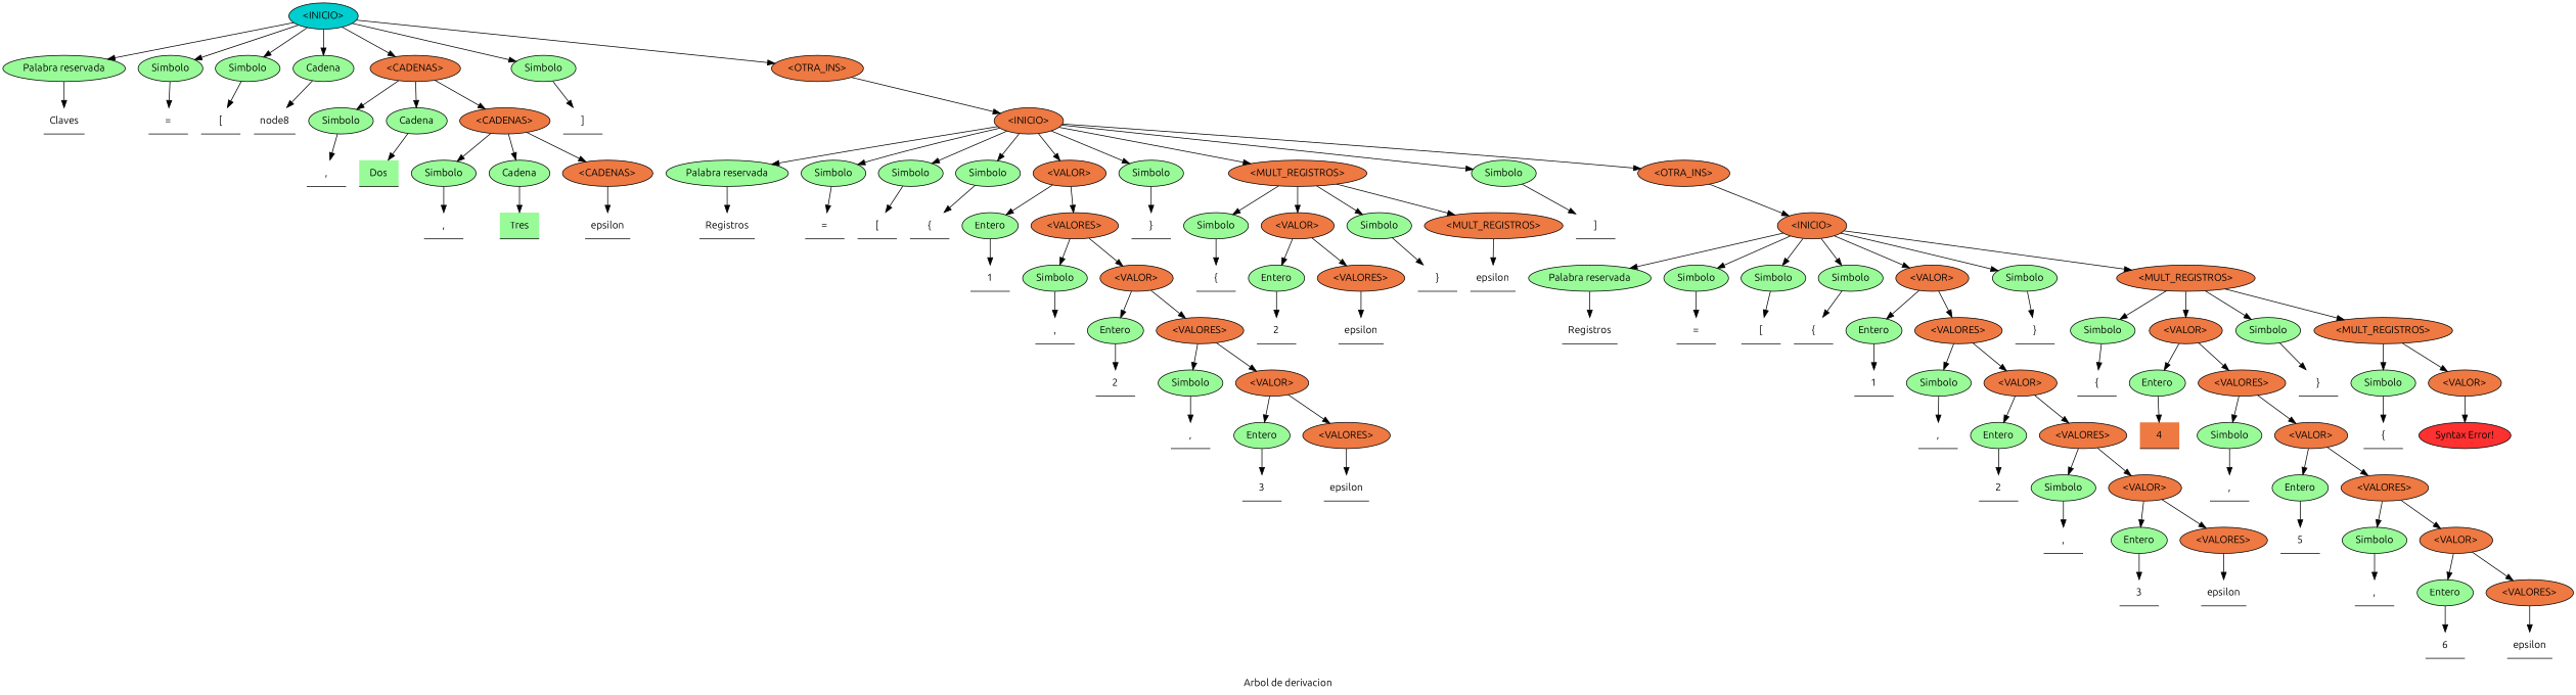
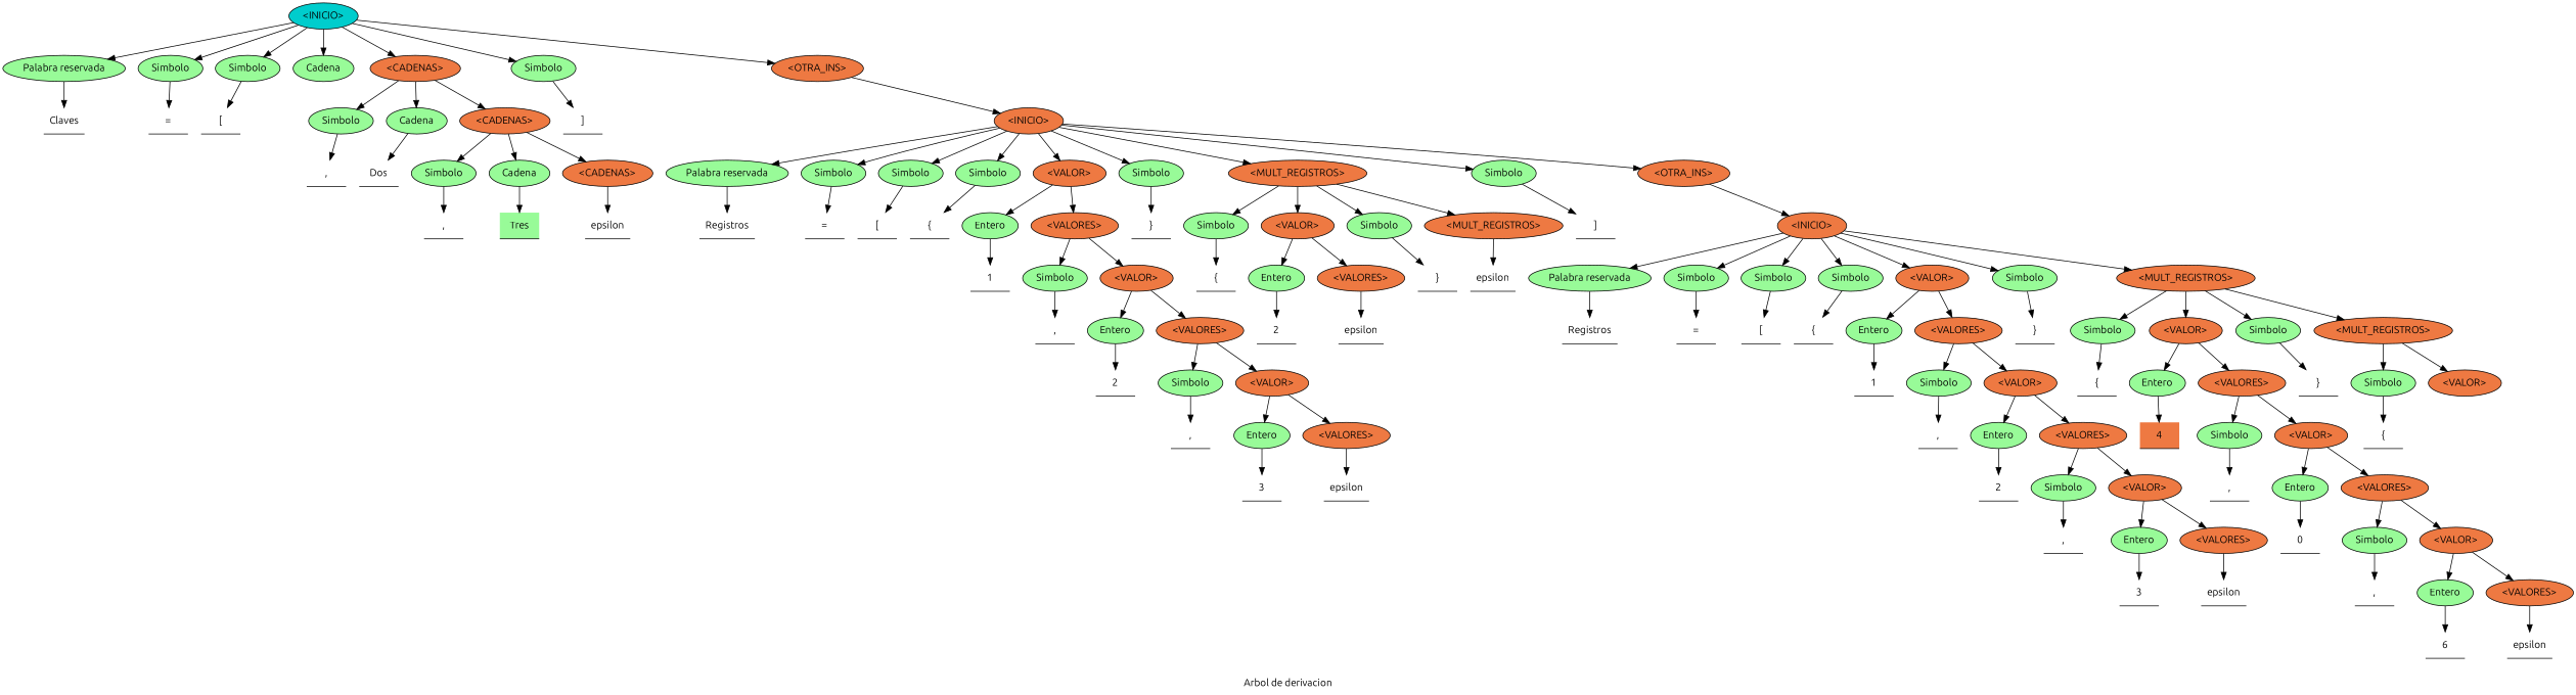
  digraph {
    fontname=Ubuntu
    label="Arbol de derivacion"
    node [fillcolor=white fontname=Ubuntu style=filled]
    edge [fontname=Ubuntu]
    n1 [fillcolor=cyan3 label="<INICIO>"]
    n2 [fillcolor=palegreen label="Palabra reservada"]
    n3 [fillcolor=palegreen label=Simbolo]
    n4 [fillcolor=palegreen label=Simbolo]
    n5 [fillcolor=palegreen label=Cadena]
    n6 [fillcolor=sienna2 label="<CADENAS>"]
    n7 [fillcolor=palegreen label=Simbolo]
    n8 [fillcolor=sienna2 label="<OTRA_INS>"]
    n9 [label=Claves shape=underline]
    n10 [label="=" shape=underline]
    n11 [label="[" shape=underline]
-   node8 [shape=underline]
    n13 [fillcolor=palegreen label=Simbolo]
    n14 [fillcolor=palegreen label=Cadena]
    n15 [fillcolor=sienna2 label="<CADENAS>"]
    n16 [label="]" shape=underline]
    n17 [fillcolor=sienna2 label="<INICIO>"]
    n18 [label="," shape=underline]
-   n19 [fillcolor=palegreen label=Dos shape=underline]
+   n19 [label=Dos shape=underline]
    n20 [fillcolor=palegreen label=Simbolo]
    n21 [fillcolor=palegreen label=Cadena]
    n22 [fillcolor=sienna2 label="<CADENAS>"]
    n23 [label="," shape=underline]
    n24 [fillcolor=palegreen label=Tres shape=underline]
    n25 [label=epsilon shape=underline]
    n26 [fillcolor=palegreen label="Palabra reservada"]
    n27 [fillcolor=palegreen label=Simbolo]
    n28 [fillcolor=palegreen label=Simbolo]
    n29 [fillcolor=palegreen label=Simbolo]
    n30 [fillcolor=sienna2 label="<VALOR>"]
    n31 [fillcolor=palegreen label=Simbolo]
    n32 [fillcolor=sienna2 label="<MULT_REGISTROS>"]
    n33 [fillcolor=palegreen label=Simbolo]
    n34 [fillcolor=sienna2 label="<OTRA_INS>"]
    n35 [label=Registros shape=underline]
    n36 [label="=" shape=underline]
    n37 [label="[" shape=underline]
    n38 [label="{" shape=underline]
    n39 [fillcolor=palegreen label=Entero]
    n40 [fillcolor=sienna2 label="<VALORES>"]
    n41 [label="}" shape=underline]
    n42 [fillcolor=palegreen label=Simbolo]
    n43 [fillcolor=sienna2 label="<VALOR>"]
    n44 [fillcolor=palegreen label=Simbolo]
    n45 [fillcolor=sienna2 label="<MULT_REGISTROS>"]
    n46 [label="]" shape=underline]
    n47 [fillcolor=sienna2 label="<INICIO>"]
    n48 [label=1 shape=underline]
    n49 [fillcolor=palegreen label=Simbolo]
    n50 [fillcolor=sienna2 label="<VALOR>"]
    n51 [label="," shape=underline]
    n52 [fillcolor=palegreen label=Entero]
    n53 [fillcolor=sienna2 label="<VALORES>"]
    n54 [label=2 shape=underline]
    n55 [fillcolor=palegreen label=Simbolo]
    n56 [fillcolor=sienna2 label="<VALOR>"]
    n57 [label="," shape=underline]
    n58 [fillcolor=palegreen label=Entero]
    n59 [fillcolor=sienna2 label="<VALORES>"]
    n60 [label=3 shape=underline]
    n61 [label=epsilon shape=underline]
    n62 [label="{" shape=underline]
    n63 [fillcolor=palegreen label=Entero]
    n64 [fillcolor=sienna2 label="<VALORES>"]
    n65 [label="}" shape=underline]
    n66 [label=epsilon shape=underline]
    n67 [label=2 shape=underline]
    n68 [label=epsilon shape=underline]
    n69 [fillcolor=palegreen label="Palabra reservada"]
    n70 [fillcolor=palegreen label=Simbolo]
    n71 [fillcolor=palegreen label=Simbolo]
    n72 [fillcolor=palegreen label=Simbolo]
    n73 [fillcolor=sienna2 label="<VALOR>"]
    n74 [fillcolor=palegreen label=Simbolo]
    n75 [fillcolor=sienna2 label="<MULT_REGISTROS>"]
    n76 [label=Registros shape=underline]
    n77 [label="=" shape=underline]
    n78 [label="[" shape=underline]
    n79 [label="{" shape=underline]
    n80 [fillcolor=palegreen label=Entero]
    n81 [fillcolor=sienna2 label="<VALORES>"]
    n82 [label="}" shape=underline]
    n83 [fillcolor=palegreen label=Simbolo]
    n84 [fillcolor=sienna2 label="<VALOR>"]
    n85 [fillcolor=palegreen label=Simbolo]
    n86 [fillcolor=sienna2 label="<MULT_REGISTROS>"]
    n87 [label=1 shape=underline]
    n88 [fillcolor=palegreen label=Simbolo]
    n89 [fillcolor=sienna2 label="<VALOR>"]
    n90 [label="," shape=underline]
    n91 [fillcolor=palegreen label=Entero]
    n92 [fillcolor=sienna2 label="<VALORES>"]
    n93 [label=2 shape=underline]
    n94 [fillcolor=palegreen label=Simbolo]
    n95 [fillcolor=sienna2 label="<VALOR>"]
    n96 [label="," shape=underline]
    n97 [fillcolor=palegreen label=Entero]
    n98 [fillcolor=sienna2 label="<VALORES>"]
    n99 [label=3 shape=underline]
    n100 [label=epsilon shape=underline]
    n101 [label="{" shape=underline]
    n102 [fillcolor=palegreen label=Entero]
    n103 [fillcolor=sienna2 label="<VALORES>"]
    n104 [label="}" shape=underline]
    n105 [fillcolor=palegreen label=Simbolo]
    n106 [fillcolor=sienna2 label="<VALOR>"]
    n107 [fillcolor=sienna2 label=4 shape=underline]
    n108 [fillcolor=palegreen label=Simbolo]
    n109 [fillcolor=sienna2 label="<VALOR>"]
    n110 [label="," shape=underline]
    n111 [fillcolor=palegreen label=Entero]
    n112 [fillcolor=sienna2 label="<VALORES>"]
-   n113 [label=5 shape=underline]
+   n113 [label=0 shape=underline]
    n114 [fillcolor=palegreen label=Simbolo]
    n115 [fillcolor=sienna2 label="<VALOR>"]
    n116 [label="," shape=underline]
    n117 [fillcolor=palegreen label=Entero]
    n118 [fillcolor=sienna2 label="<VALORES>"]
    n119 [label=6 shape=underline]
    n120 [label=epsilon shape=underline]
    n121 [label="{" shape=underline]
-   n122 [fillcolor=firebrick1 label="Syntax Error!"]
    n1 -> n2
    n1 -> n3
    n1 -> n4
    n1 -> n5
    n1 -> n6
    n1 -> n7
    n1 -> n8
    n2 -> n9
    n3 -> n10
    n4 -> n11
-   n5 -> node8
    n6 -> n13
    n6 -> n14
    n6 -> n15
    n7 -> n16
    n8 -> n17
    n13 -> n18
    n14 -> n19
    n15 -> n20
    n15 -> n21
    n15 -> n22
    n17 -> n26
    n17 -> n27
    n17 -> n28
    n17 -> n29
    n17 -> n30
    n17 -> n31
    n17 -> n32
    n17 -> n33
    n17 -> n34
    n20 -> n23
    n21 -> n24
    n22 -> n25
    n26 -> n35
    n27 -> n36
    n28 -> n37
    n29 -> n38
    n30 -> n39
    n30 -> n40
    n31 -> n41
    n32 -> n42
    n32 -> n43
    n32 -> n44
    n32 -> n45
    n33 -> n46
    n34 -> n47
    n39 -> n48
    n40 -> n49
    n40 -> n50
    n42 -> n62
    n43 -> n63
    n43 -> n64
    n44 -> n65
    n45 -> n66
    n47 -> n69
    n47 -> n70
    n47 -> n71
    n47 -> n72
    n47 -> n73
    n47 -> n74
    n47 -> n75
    n49 -> n51
    n50 -> n52
    n50 -> n53
    n52 -> n54
    n53 -> n55
    n53 -> n56
    n55 -> n57
    n56 -> n58
    n56 -> n59
    n58 -> n60
    n59 -> n61
    n63 -> n67
    n64 -> n68
    n69 -> n76
    n70 -> n77
    n71 -> n78
    n72 -> n79
    n73 -> n80
    n73 -> n81
    n74 -> n82
    n75 -> n83
    n75 -> n84
    n75 -> n85
    n75 -> n86
    n80 -> n87
    n81 -> n88
    n81 -> n89
    n83 -> n101
    n84 -> n102
    n84 -> n103
    n85 -> n104
    n86 -> n105
    n86 -> n106
    n88 -> n90
    n89 -> n91
    n89 -> n92
    n91 -> n93
    n92 -> n94
    n92 -> n95
    n94 -> n96
    n95 -> n97
    n95 -> n98
    n97 -> n99
    n98 -> n100
    n102 -> n107
    n103 -> n108
    n103 -> n109
    n105 -> n121
-   n106 -> n122
    n108 -> n110
    n109 -> n111
    n109 -> n112
    n111 -> n113
    n112 -> n114
    n112 -> n115
    n114 -> n116
    n115 -> n117
    n115 -> n118
    n117 -> n119
    n118 -> n120
  }
